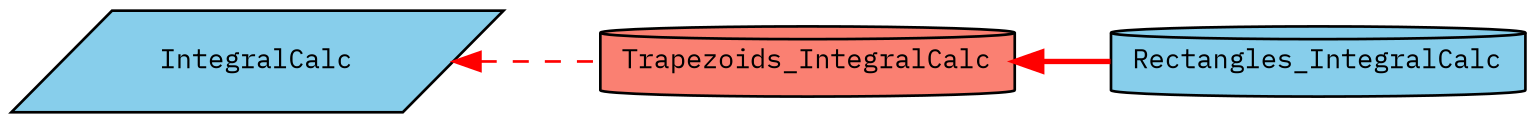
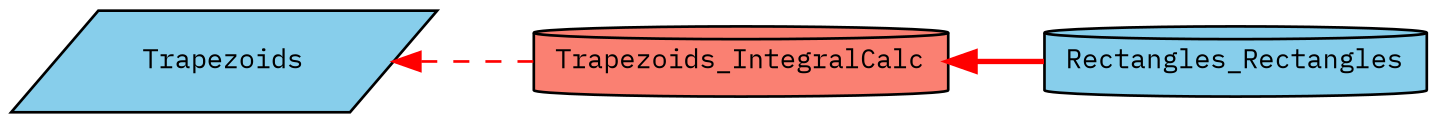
  digraph {
    fontname="IBM Plex Mono"
    rankdir=LR
    node [color=black fillcolor=skyblue fontname="IBM Plex Mono" fontsize=10 shape=cylinder style=filled]
    edge [color=red dir=back fontname="IBM Plex Mono" fontsize=10 labelfontname=Helvetica labelfontsize=10]
-   n1 [fontcolor=black height=0.2 label=IntegralCalc shape=parallelogram width=0.4]
+   n1 [fontcolor=black height=0.2 label=Trapezoids shape=parallelogram width=0.4]
    n2 [fillcolor=salmon height=0.2 label=Trapezoids_IntegralCalc width=0.4]
-   n3 [height=0.2 label=Rectangles_IntegralCalc width=0.4]
+   n3 [height=0.2 label=Rectangles_Rectangles width=0.4]
    n1 -> n2 [style=dashed]
    n2 -> n3 [style=bold]
  }
